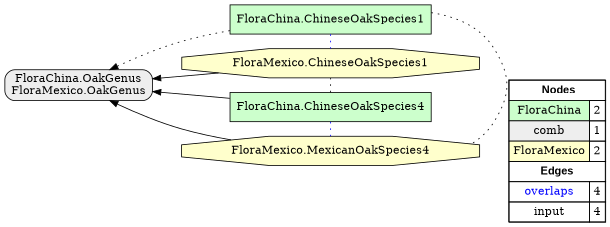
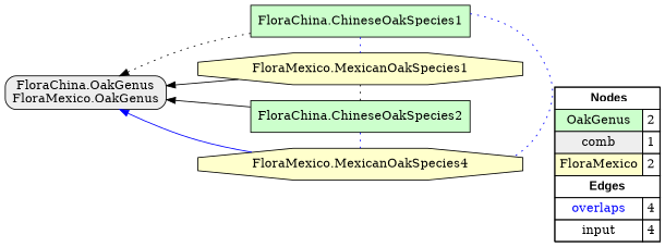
  digraph {
    rankdir=RL
    node [fillcolor="#CCFFCC" shape=box style=filled]
    edge [arrowhead=normal color="#000000" constraint=true penwidth=1 style=dotted]
-   n1 [fillcolor=white label=<   <TABLE BORDER="0" CELLBORDER="1" CELLSPACING="0" CELLPADDING="4">  <TR> <TD COLSPAN="2"><font face="Arial Black"> Nodes</font></TD> </TR>  <TR>   <TD bgcolor="#CCFFCC">FloraChina</TD>   <TD>2</TD>   </TR>  <TR>   <TD bgcolor="#EEEEEE">comb</TD>   <TD>1</TD>   </TR>  <TR>   <TD bgcolor="#FFFFCC">FloraMexico</TD>   <TD>2</TD>   </TR>  <TR> <TD COLSPAN="2"><font face = "Arial Black"> Edges </font></TD> </TR>  <TR>   <TD><font color ="#0000FF">overlaps</font></TD>   <TD>4</TD>   </TR>  <TR>   <TD><font color ="#000000">input</font></TD>   <TD>4</TD>   </TR>  </TABLE>   > margin=0]
+   n1 [fillcolor=white label=<   <TABLE BORDER="0" CELLBORDER="1" CELLSPACING="0" CELLPADDING="4">  <TR> <TD COLSPAN="2"><font face="Arial Black"> Nodes</font></TD> </TR>  <TR>   <TD bgcolor="#CCFFCC">OakGenus</TD>   <TD>2</TD>   </TR>  <TR>   <TD bgcolor="#EEEEEE">comb</TD>   <TD>1</TD>   </TR>  <TR>   <TD bgcolor="#FFFFCC">FloraMexico</TD>   <TD>2</TD>   </TR>  <TR> <TD COLSPAN="2"><font face = "Arial Black"> Edges </font></TD> </TR>  <TR>   <TD><font color ="#0000FF">overlaps</font></TD>   <TD>4</TD>   </TR>  <TR>   <TD><font color ="#000000">input</font></TD>   <TD>4</TD>   </TR>  </TABLE>   > margin=0]
    "FloraChina.OakGenus\nFloraMexico.OakGenus" [fillcolor="#EEEEEE" style="filled,rounded"]
    "FloraChina.ChineseOakSpecies1"
-   "FloraMexico.MexicanOakSpecies1" [fillcolor="#FFFFCC" shape=octagon label="FloraMexico.ChineseOakSpecies1"]
+   "FloraMexico.MexicanOakSpecies1" [fillcolor="#FFFFCC" shape=octagon]
    n5 [fillcolor="#FFFFCC" label="FloraMexico.MexicanOakSpecies4" shape=octagon]
-   "FloraChina.ChineseOakSpecies2" [label="FloraChina.ChineseOakSpecies4"]
+   "FloraChina.ChineseOakSpecies2"
    subgraph sub_1 {
      rank=source
      n1
    }
    "FloraChina.ChineseOakSpecies1" -> "FloraChina.OakGenus\nFloraMexico.OakGenus"
    "FloraChina.ChineseOakSpecies1" -> "FloraMexico.MexicanOakSpecies1" [arrowhead=none color="#0000FF" constraint=false]
-   "FloraChina.ChineseOakSpecies1" -> n5 [arrowhead=none constraint=false]
+   "FloraChina.ChineseOakSpecies1" -> n5 [arrowhead=none color="#0000FF" constraint=false]
    "FloraMexico.MexicanOakSpecies1" -> "FloraChina.OakGenus\nFloraMexico.OakGenus" [style=solid]
-   n5 -> "FloraChina.OakGenus\nFloraMexico.OakGenus" [style=solid]
+   n5 -> "FloraChina.OakGenus\nFloraMexico.OakGenus" [color="#0000FF" style=solid]
    "FloraChina.ChineseOakSpecies2" -> "FloraChina.OakGenus\nFloraMexico.OakGenus" [style=solid]
    "FloraChina.ChineseOakSpecies2" -> "FloraMexico.MexicanOakSpecies1" [arrowhead=none constraint=false]
    "FloraChina.ChineseOakSpecies2" -> n5 [arrowhead=none color="#0000FF" constraint=false]
  }
